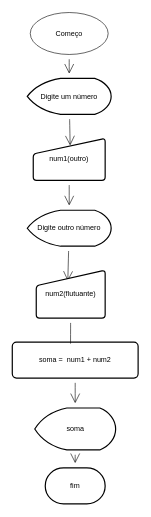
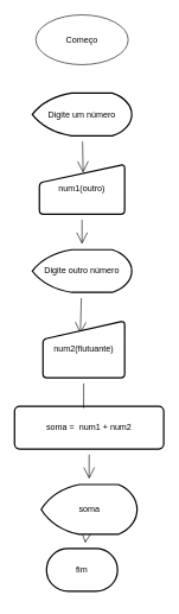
  <mxCell id="0" />
  <mxCell id="1" parent="0" />
  <mxCell id="2" style="edgeStyle=none;curved=1;rounded=0;orthogonalLoop=1;jettySize=auto;html=1;entryX=0.513;entryY=0.169;entryDx=0;entryDy=0;entryPerimeter=0;endArrow=open;startSize=14;endSize=14;sourcePerimeterSpacing=8;targetPerimeterSpacing=8;" edge="1" parent="1" source="3" target="7"><mxGeometry relative="1" as="geometry" /></mxCell>
  <mxCell id="3" value="Digite um número" style="strokeWidth=2;html=1;shape=mxgraph.flowchart.display;whiteSpace=wrap;" vertex="1" parent="1"><mxGeometry x="45" y="130" width="140" height="60" as="geometry" /></mxCell>
- <mxCell id="4" style="edgeStyle=none;curved=1;rounded=0;orthogonalLoop=1;jettySize=auto;html=1;endArrow=open;startSize=14;endSize=14;sourcePerimeterSpacing=8;targetPerimeterSpacing=8;" edge="1" parent="1" source="5" target="3"><mxGeometry relative="1" as="geometry" /></mxCell>
  <mxCell id="5" value="Começo" style="ellipse;whiteSpace=wrap;html=1;" vertex="1" parent="1"><mxGeometry x="50" y="20" width="130" height="70" as="geometry" /></mxCell>
  <mxCell id="6" value="" style="edgeStyle=none;curved=1;rounded=0;orthogonalLoop=1;jettySize=auto;html=1;endArrow=open;startSize=14;endSize=14;sourcePerimeterSpacing=8;targetPerimeterSpacing=8;" edge="1" parent="1" source="7" target="9"><mxGeometry relative="1" as="geometry" /></mxCell>
  <mxCell id="7" value="num1(outro)" style="html=1;strokeWidth=2;shape=manualInput;whiteSpace=wrap;rounded=1;size=26;arcSize=11;" vertex="1" parent="1"><mxGeometry x="55" y="230" width="120" height="70" as="geometry" /></mxCell>
  <mxCell id="8" style="edgeStyle=none;curved=1;rounded=0;orthogonalLoop=1;jettySize=auto;html=1;entryX=0.458;entryY=0.223;entryDx=0;entryDy=0;entryPerimeter=0;endArrow=open;startSize=14;endSize=14;sourcePerimeterSpacing=8;targetPerimeterSpacing=8;" edge="1" parent="1" source="9" target="13"><mxGeometry relative="1" as="geometry" /></mxCell>
  <mxCell id="9" value="Digite outro número" style="strokeWidth=2;html=1;shape=mxgraph.flowchart.display;whiteSpace=wrap;" vertex="1" parent="1"><mxGeometry x="45" y="350" width="140" height="60" as="geometry" /></mxCell>
  <mxCell id="10" style="edgeStyle=none;curved=1;rounded=0;orthogonalLoop=1;jettySize=auto;html=1;endArrow=open;startSize=14;endSize=14;sourcePerimeterSpacing=8;targetPerimeterSpacing=8;" edge="1" parent="1" source="11" target="15"><mxGeometry relative="1" as="geometry" /></mxCell>
  <mxCell id="11" value="soma =&amp;nbsp; num1 + num2" style="rounded=1;whiteSpace=wrap;html=1;absoluteArcSize=1;arcSize=14;strokeWidth=2;" vertex="1" parent="1"><mxGeometry x="20" y="570" width="210" height="60" as="geometry" /></mxCell>
  <mxCell id="12" style="edgeStyle=none;curved=1;rounded=0;orthogonalLoop=1;jettySize=auto;html=1;entryX=0.463;entryY=0.043;entryDx=0;entryDy=0;entryPerimeter=0;endArrow=none;startSize=14;endSize=14;sourcePerimeterSpacing=8;targetPerimeterSpacing=8;" edge="1" parent="1" source="13" target="11"><mxGeometry relative="1" as="geometry" /></mxCell>
  <mxCell id="13" value="num2(flutuante)" style="html=1;strokeWidth=2;shape=manualInput;whiteSpace=wrap;rounded=1;size=26;arcSize=11;" vertex="1" parent="1"><mxGeometry x="60" y="450" width="115" height="80" as="geometry" /></mxCell>
  <mxCell id="14" value="" style="edgeStyle=none;curved=1;rounded=0;orthogonalLoop=1;jettySize=auto;html=1;endArrow=open;startSize=14;endSize=14;sourcePerimeterSpacing=8;targetPerimeterSpacing=8;" edge="1" parent="1" source="15" target="16"><mxGeometry relative="1" as="geometry" /></mxCell>
  <mxCell id="15" value="soma" style="strokeWidth=2;html=1;shape=mxgraph.flowchart.display;whiteSpace=wrap;" vertex="1" parent="1"><mxGeometry x="57.5" y="680" width="135" height="70" as="geometry" /></mxCell>
- <mxCell id="16" value="fim" style="strokeWidth=2;html=1;shape=mxgraph.flowchart.terminator;whiteSpace=wrap;" vertex="1" parent="1"><mxGeometry x="75" y="780" width="100" height="60" as="geometry" /></mxCell>
+ <mxCell id="16" value="fim" style="strokeWidth=2;html=1;shape=mxgraph.flowchart.terminator;whiteSpace=wrap;" vertex="1" parent="1"><mxGeometry x="65" y="770" width="100" height="60" as="geometry" /></mxCell>
